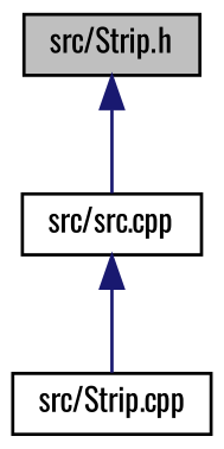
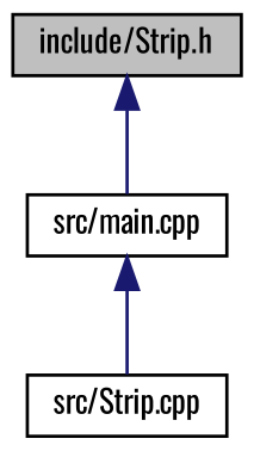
  digraph {
    fontname=Oswald
    node [color=black fillcolor=white fontname=Oswald fontsize=10 shape=record style=filled]
    edge [color=midnightblue dir=back fontname=Oswald fontsize=10 labelfontname=Helvetica labelfontsize=10 style=solid]
-   n1 [fillcolor=grey75 fontcolor=black height=0.2 label="src/Strip.h" width=0.4]
-   n2 [height=0.2 label="src/src.cpp" width=0.4]
+   n1 [fillcolor=grey75 fontcolor=black height=0.2 label="include/Strip.h" width=0.4]
+   n2 [height=0.2 label="src/main.cpp" width=0.4]
    n3 [height=0.2 label="src/Strip.cpp" width=0.4]
    n1 -> n2
    n2 -> n3
  }
